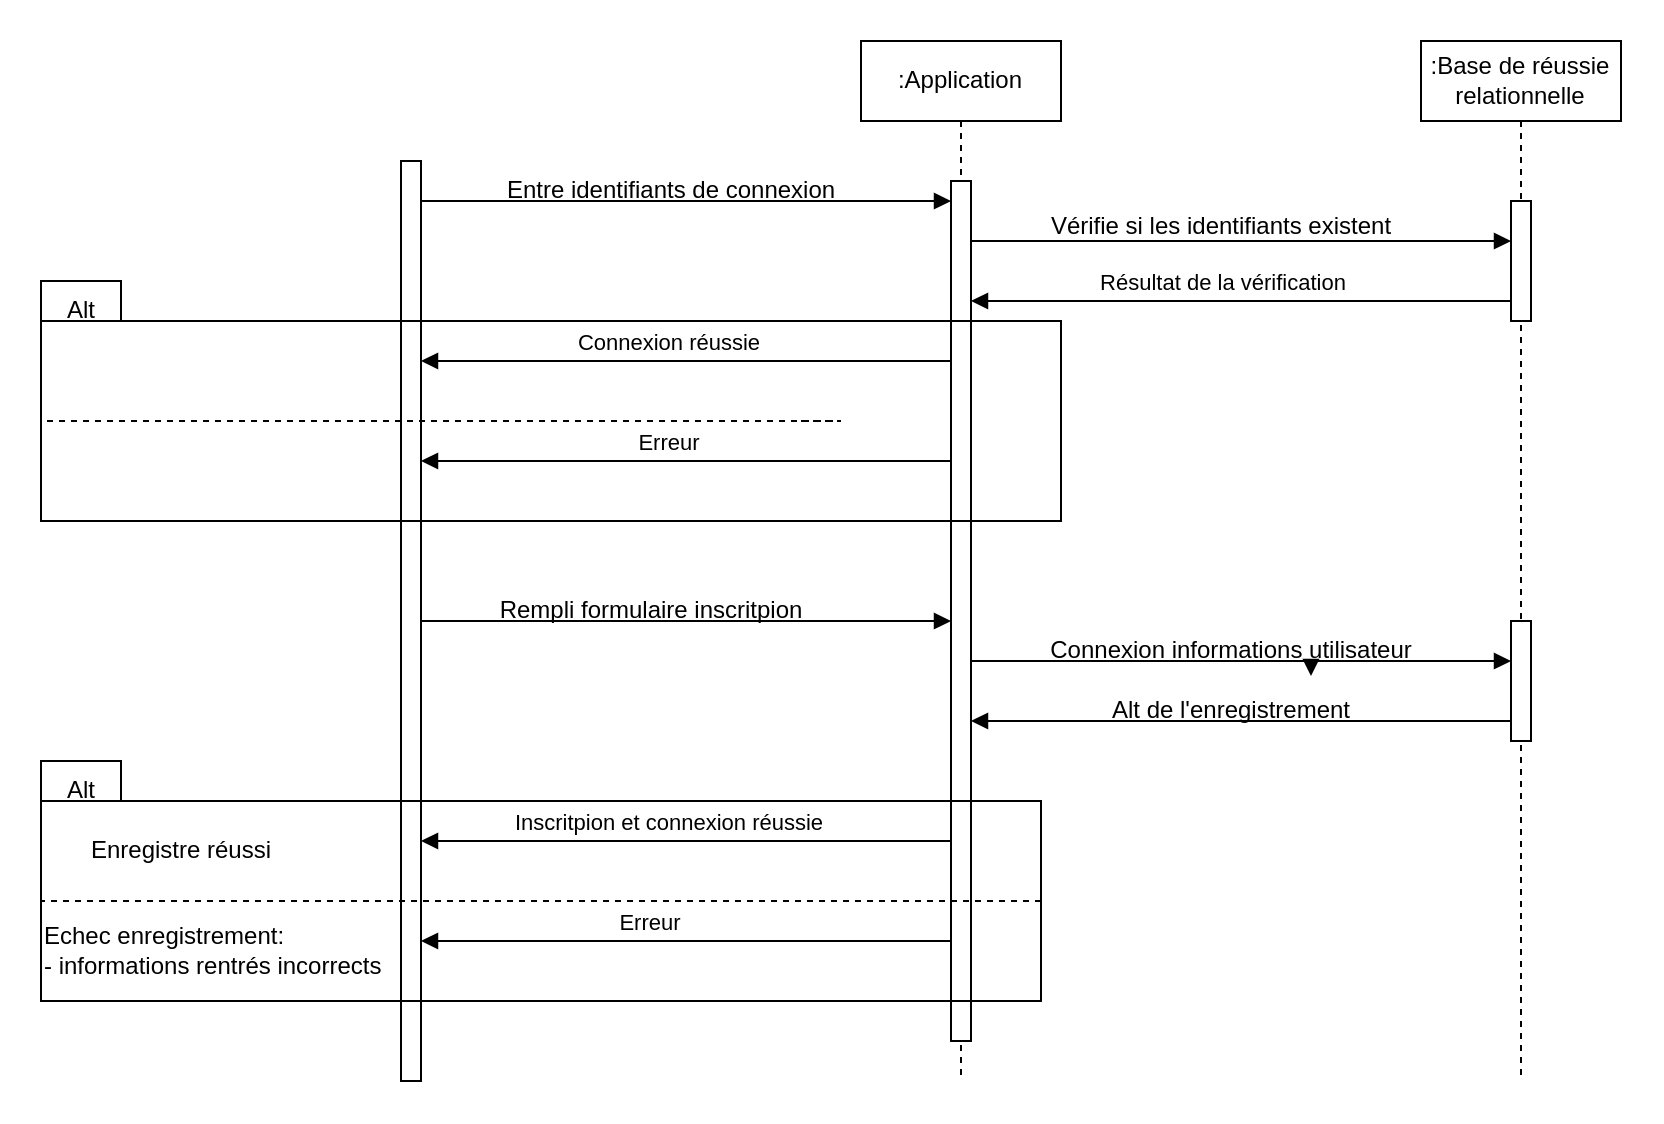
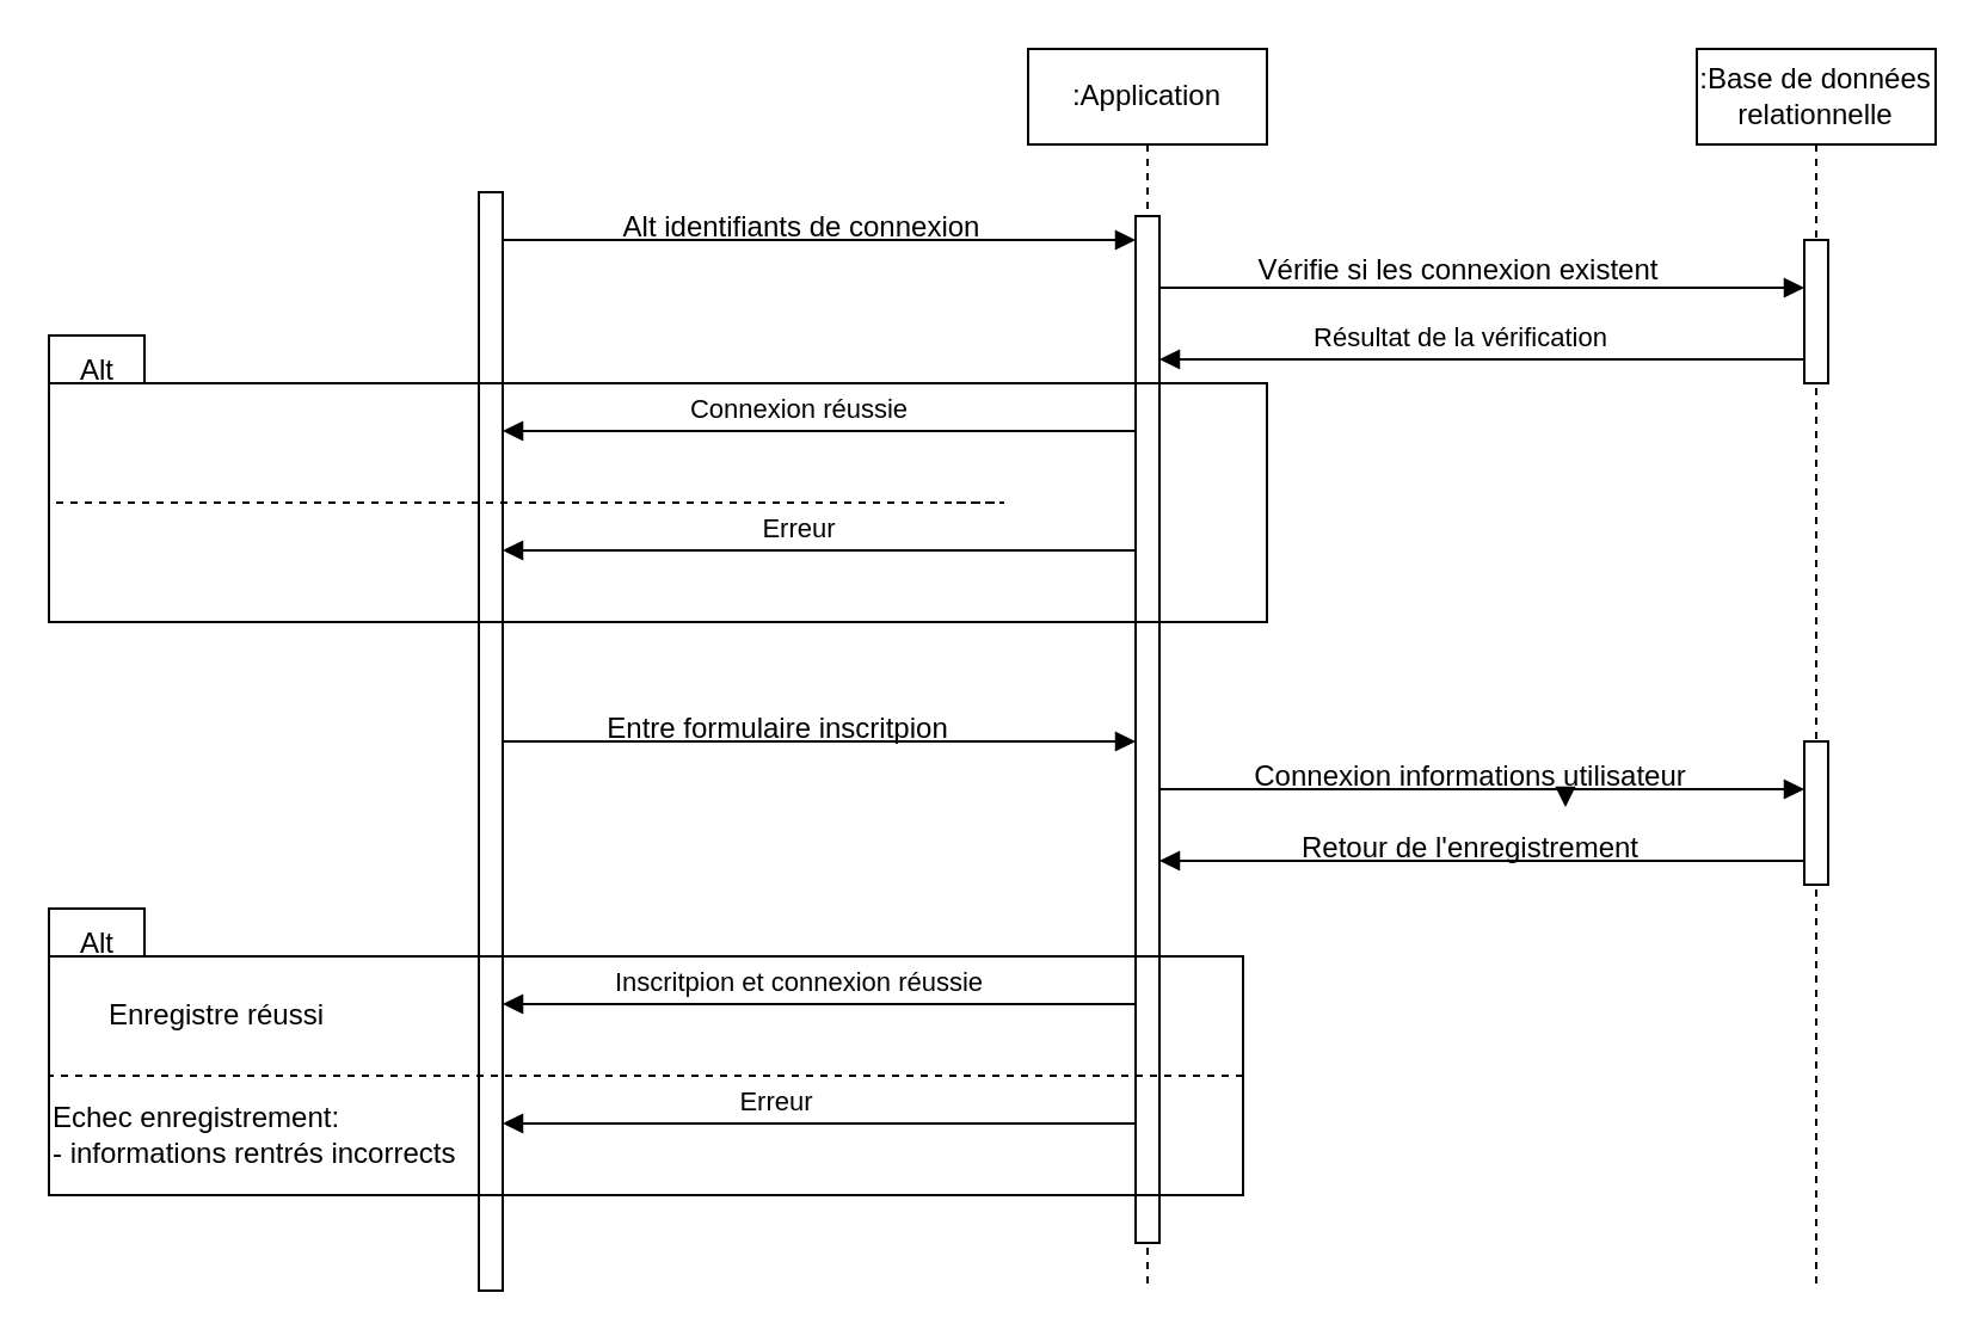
  <mxCell id="0" />
  <mxCell id="1" parent="0" />
  <mxCell id="2" value=":Application" style="shape=umlLifeline;perimeter=lifelinePerimeter;whiteSpace=wrap;html=1;container=0;dropTarget=0;collapsible=0;recursiveResize=0;outlineConnect=0;portConstraint=eastwest;newEdgeStyle={&quot;edgeStyle&quot;:&quot;elbowEdgeStyle&quot;,&quot;elbow&quot;:&quot;vertical&quot;,&quot;curved&quot;:0,&quot;rounded&quot;:0};" parent="1" vertex="1"><mxGeometry x="430" y="20" width="100" height="520" as="geometry" /></mxCell>
- <mxCell id="3" value=":Base de réussie relationnelle" style="shape=umlLifeline;perimeter=lifelinePerimeter;whiteSpace=wrap;html=1;container=0;dropTarget=0;collapsible=0;recursiveResize=0;outlineConnect=0;portConstraint=eastwest;newEdgeStyle={&quot;edgeStyle&quot;:&quot;elbowEdgeStyle&quot;,&quot;elbow&quot;:&quot;vertical&quot;,&quot;curved&quot;:0,&quot;rounded&quot;:0};" parent="1" vertex="1"><mxGeometry x="710" y="20" width="100" height="520" as="geometry" /></mxCell>
+ <mxCell id="3" value=":Base de données relationnelle" style="shape=umlLifeline;perimeter=lifelinePerimeter;whiteSpace=wrap;html=1;container=0;dropTarget=0;collapsible=0;recursiveResize=0;outlineConnect=0;portConstraint=eastwest;newEdgeStyle={&quot;edgeStyle&quot;:&quot;elbowEdgeStyle&quot;,&quot;elbow&quot;:&quot;vertical&quot;,&quot;curved&quot;:0,&quot;rounded&quot;:0};" parent="1" vertex="1"><mxGeometry x="710" y="20" width="100" height="520" as="geometry" /></mxCell>
  <mxCell id="4" value="" style="html=1;points=[];perimeter=orthogonalPerimeter;outlineConnect=0;targetShapes=umlLifeline;portConstraint=eastwest;newEdgeStyle={&quot;edgeStyle&quot;:&quot;elbowEdgeStyle&quot;,&quot;elbow&quot;:&quot;vertical&quot;,&quot;curved&quot;:0,&quot;rounded&quot;:0};" parent="3" vertex="1"><mxGeometry x="45" y="80" width="10" height="60" as="geometry" /></mxCell>
  <mxCell id="5" value="" style="html=1;points=[];perimeter=orthogonalPerimeter;outlineConnect=0;targetShapes=umlLifeline;portConstraint=eastwest;newEdgeStyle={&quot;edgeStyle&quot;:&quot;elbowEdgeStyle&quot;,&quot;elbow&quot;:&quot;vertical&quot;,&quot;curved&quot;:0,&quot;rounded&quot;:0};" vertex="1" parent="3"><mxGeometry x="45" y="290" width="10" height="60" as="geometry" /></mxCell>
  <mxCell id="6" value="" style="html=1;verticalAlign=bottom;endArrow=block;edgeStyle=elbowEdgeStyle;elbow=vertical;curved=0;rounded=0;" parent="1" target="10" edge="1"><mxGeometry x="0.003" relative="1" as="geometry"><mxPoint x="380" y="100" as="sourcePoint" /><Array as="points"><mxPoint x="210" y="100" /></Array><mxPoint x="470" y="100" as="targetPoint" /><mxPoint as="offset" /></mxGeometry></mxCell>
  <mxCell id="7" value="" style="html=1;points=[];perimeter=orthogonalPerimeter;outlineConnect=0;targetShapes=umlLifeline;portConstraint=eastwest;newEdgeStyle={&quot;edgeStyle&quot;:&quot;elbowEdgeStyle&quot;,&quot;elbow&quot;:&quot;vertical&quot;,&quot;curved&quot;:0,&quot;rounded&quot;:0};" vertex="1" parent="1"><mxGeometry x="200" y="80" width="10" height="460" as="geometry" /></mxCell>
  <mxCell id="8" value="" style="html=1;verticalAlign=bottom;endArrow=block;edgeStyle=elbowEdgeStyle;elbow=vertical;curved=0;rounded=0;" edge="1" parent="1" source="4" target="10"><mxGeometry relative="1" as="geometry"><mxPoint x="755" y="140" as="sourcePoint" /><Array as="points"><mxPoint x="700" y="150" /></Array><mxPoint x="480" y="140" as="targetPoint" /></mxGeometry></mxCell>
  <mxCell id="9" value="Résultat de la vérification" style="edgeLabel;html=1;align=center;verticalAlign=middle;resizable=0;points=[];" vertex="1" connectable="0" parent="8"><mxGeometry x="0.185" y="-2" relative="1" as="geometry"><mxPoint x="15" y="-8" as="offset" /></mxGeometry></mxCell>
  <mxCell id="10" value="" style="html=1;points=[];perimeter=orthogonalPerimeter;outlineConnect=0;targetShapes=umlLifeline;portConstraint=eastwest;newEdgeStyle={&quot;edgeStyle&quot;:&quot;elbowEdgeStyle&quot;,&quot;elbow&quot;:&quot;vertical&quot;,&quot;curved&quot;:0,&quot;rounded&quot;:0};" parent="1" vertex="1"><mxGeometry x="475" y="90" width="10" height="430" as="geometry" /></mxCell>
- <mxCell id="11" value="Entre identifiants de connexion" style="text;html=1;align=center;verticalAlign=middle;resizable=0;points=[];autosize=1;strokeColor=none;fillColor=none;" vertex="1" parent="1"><mxGeometry x="240" y="80" width="190" height="30" as="geometry" /></mxCell>
+ <mxCell id="11" value="Alt identifiants de connexion" style="text;html=1;align=center;verticalAlign=middle;resizable=0;points=[];autosize=1;strokeColor=none;fillColor=none;" vertex="1" parent="1"><mxGeometry x="240" y="80" width="190" height="30" as="geometry" /></mxCell>
  <mxCell id="12" value="" style="html=1;verticalAlign=bottom;endArrow=block;edgeStyle=elbowEdgeStyle;elbow=vertical;curved=0;rounded=0;" edge="1" parent="1"><mxGeometry x="0.003" relative="1" as="geometry"><mxPoint x="655" y="120" as="sourcePoint" /><Array as="points"><mxPoint x="485" y="120" /></Array><mxPoint x="755" y="120" as="targetPoint" /><mxPoint as="offset" /></mxGeometry></mxCell>
- <mxCell id="13" value="Vérifie si les identifiants existent" style="text;html=1;align=center;verticalAlign=middle;resizable=0;points=[];autosize=1;strokeColor=none;fillColor=none;" vertex="1" parent="1"><mxGeometry x="515" y="98" width="190" height="30" as="geometry" /></mxCell>
+ <mxCell id="13" value="Vérifie si les connexion existent" style="text;html=1;align=center;verticalAlign=middle;resizable=0;points=[];autosize=1;strokeColor=none;fillColor=none;" vertex="1" parent="1"><mxGeometry x="515" y="98" width="190" height="30" as="geometry" /></mxCell>
  <mxCell id="14" value="" style="shape=folder;fontStyle=1;spacingTop=10;tabWidth=40;tabHeight=20;tabPosition=left;html=1;whiteSpace=wrap;gradientColor=none;fillColor=none;" vertex="1" parent="1"><mxGeometry x="20" y="140" width="510" height="120" as="geometry" /></mxCell>
  <mxCell id="15" value="Alt" style="text;html=1;align=center;verticalAlign=middle;resizable=0;points=[];autosize=1;strokeColor=none;fillColor=none;" vertex="1" parent="1"><mxGeometry x="20" y="140" width="40" height="30" as="geometry" /></mxCell>
  <mxCell id="16" value="" style="html=1;verticalAlign=bottom;endArrow=block;edgeStyle=elbowEdgeStyle;elbow=vertical;curved=0;rounded=0;" edge="1" parent="1"><mxGeometry relative="1" as="geometry"><mxPoint x="475" y="180" as="sourcePoint" /><Array as="points"><mxPoint x="420" y="180" /></Array><mxPoint x="210" y="180" as="targetPoint" /></mxGeometry></mxCell>
  <mxCell id="17" value="Connexion réussie" style="edgeLabel;html=1;align=center;verticalAlign=middle;resizable=0;points=[];" vertex="1" connectable="0" parent="16"><mxGeometry x="0.185" y="-2" relative="1" as="geometry"><mxPoint x="15" y="-8" as="offset" /></mxGeometry></mxCell>
  <mxCell id="18" value="" style="html=1;verticalAlign=bottom;endArrow=block;edgeStyle=elbowEdgeStyle;elbow=vertical;curved=0;rounded=0;" edge="1" parent="1"><mxGeometry relative="1" as="geometry"><mxPoint x="475" y="230" as="sourcePoint" /><Array as="points"><mxPoint x="420" y="230" /></Array><mxPoint x="210" y="230" as="targetPoint" /></mxGeometry></mxCell>
  <mxCell id="19" value="Erreur" style="edgeLabel;html=1;align=center;verticalAlign=middle;resizable=0;points=[];" vertex="1" connectable="0" parent="18"><mxGeometry x="0.185" y="-2" relative="1" as="geometry"><mxPoint x="15" y="-8" as="offset" /></mxGeometry></mxCell>
  <mxCell id="20" value="" style="html=1;verticalAlign=bottom;endArrow=none;edgeStyle=elbowEdgeStyle;elbow=vertical;curved=0;rounded=0;entryX=0;entryY=0;entryDx=0;entryDy=70;entryPerimeter=0;exitX=0;exitY=0;exitDx=380;exitDy=70;exitPerimeter=0;dashed=1;startFill=0;" edge="1" parent="1" source="14" target="14"><mxGeometry relative="1" as="geometry"><mxPoint x="475" y="210" as="sourcePoint" /><Array as="points"><mxPoint x="420" y="210" /></Array><mxPoint x="205" y="210" as="targetPoint" /></mxGeometry></mxCell>
  <mxCell id="21" value="" style="html=1;verticalAlign=bottom;endArrow=block;edgeStyle=elbowEdgeStyle;elbow=vertical;curved=0;rounded=0;" edge="1" parent="1" target="10"><mxGeometry x="0.003" relative="1" as="geometry"><mxPoint x="380" y="310" as="sourcePoint" /><Array as="points"><mxPoint x="210" y="310" /></Array><mxPoint x="470" y="310" as="targetPoint" /><mxPoint as="offset" /></mxGeometry></mxCell>
  <mxCell id="22" value="" style="html=1;verticalAlign=bottom;endArrow=block;edgeStyle=elbowEdgeStyle;elbow=vertical;curved=0;rounded=0;" edge="1" parent="1" source="32"><mxGeometry x="0.003" relative="1" as="geometry"><mxPoint x="655" y="330" as="sourcePoint" /><Array as="points"><mxPoint x="485" y="330" /></Array><mxPoint x="755" y="330" as="targetPoint" /><mxPoint as="offset" /></mxGeometry></mxCell>
  <mxCell id="23" value="" style="html=1;verticalAlign=bottom;endArrow=block;edgeStyle=elbowEdgeStyle;elbow=vertical;curved=0;rounded=0;" edge="1" parent="1"><mxGeometry relative="1" as="geometry"><mxPoint x="755" y="360" as="sourcePoint" /><Array as="points"><mxPoint x="700" y="360" /></Array><mxPoint x="485" y="360" as="targetPoint" /></mxGeometry></mxCell>
  <mxCell id="24" value="" style="shape=folder;fontStyle=1;spacingTop=10;tabWidth=40;tabHeight=20;tabPosition=left;html=1;whiteSpace=wrap;gradientColor=none;fillColor=none;" vertex="1" parent="1"><mxGeometry x="20" y="380" width="500" height="120" as="geometry" /></mxCell>
  <mxCell id="25" value="Alt" style="text;html=1;align=center;verticalAlign=middle;resizable=0;points=[];autosize=1;strokeColor=none;fillColor=none;" vertex="1" parent="1"><mxGeometry x="20" y="380" width="40" height="30" as="geometry" /></mxCell>
  <mxCell id="26" value="" style="html=1;verticalAlign=bottom;endArrow=block;edgeStyle=elbowEdgeStyle;elbow=vertical;curved=0;rounded=0;" edge="1" parent="1"><mxGeometry relative="1" as="geometry"><mxPoint x="475" y="420" as="sourcePoint" /><Array as="points"><mxPoint x="420" y="420" /></Array><mxPoint x="210" y="420" as="targetPoint" /></mxGeometry></mxCell>
  <mxCell id="27" value="Inscritpion et connexion réussie" style="edgeLabel;html=1;align=center;verticalAlign=middle;resizable=0;points=[];" vertex="1" connectable="0" parent="26"><mxGeometry x="0.185" y="-2" relative="1" as="geometry"><mxPoint x="15" y="-8" as="offset" /></mxGeometry></mxCell>
  <mxCell id="28" value="" style="html=1;verticalAlign=bottom;endArrow=none;edgeStyle=elbowEdgeStyle;elbow=vertical;curved=0;rounded=0;exitX=0;exitY=0;exitDx=380;exitDy=70;exitPerimeter=0;dashed=1;startFill=0;entryX=0;entryY=0;entryDx=0;entryDy=70;entryPerimeter=0;" edge="1" parent="1" target="24"><mxGeometry relative="1" as="geometry"><mxPoint x="520" y="450" as="sourcePoint" /><Array as="points"><mxPoint x="410" y="450" /></Array><mxPoint x="130" y="450" as="targetPoint" /></mxGeometry></mxCell>
  <mxCell id="29" value="" style="html=1;verticalAlign=bottom;endArrow=block;edgeStyle=elbowEdgeStyle;elbow=vertical;curved=0;rounded=0;" edge="1" parent="1"><mxGeometry relative="1" as="geometry"><mxPoint x="475" y="470" as="sourcePoint" /><Array as="points"><mxPoint x="420" y="470" /></Array><mxPoint x="210" y="470" as="targetPoint" /></mxGeometry></mxCell>
- <mxCell id="30" value="Rempli formulaire inscritpion" style="text;html=1;align=center;verticalAlign=middle;resizable=0;points=[];autosize=1;strokeColor=none;fillColor=none;" vertex="1" parent="1"><mxGeometry x="240" y="290" width="170" height="30" as="geometry" /></mxCell>
+ <mxCell id="30" value="Entre formulaire inscritpion" style="text;html=1;align=center;verticalAlign=middle;resizable=0;points=[];autosize=1;strokeColor=none;fillColor=none;" vertex="1" parent="1"><mxGeometry x="240" y="290" width="170" height="30" as="geometry" /></mxCell>
  <mxCell id="31" value="" style="html=1;verticalAlign=bottom;endArrow=block;edgeStyle=elbowEdgeStyle;elbow=vertical;curved=0;rounded=0;" edge="1" parent="1" target="32"><mxGeometry x="0.003" relative="1" as="geometry"><mxPoint x="655" y="330" as="sourcePoint" /><Array as="points" /><mxPoint x="755" y="330" as="targetPoint" /><mxPoint as="offset" /></mxGeometry></mxCell>
  <mxCell id="32" value="Connexion informations utilisateur" style="text;html=1;align=center;verticalAlign=middle;resizable=0;points=[];autosize=1;strokeColor=none;fillColor=none;" vertex="1" parent="1"><mxGeometry x="515" y="310" width="200" height="30" as="geometry" /></mxCell>
- <mxCell id="33" value="Alt de l'enregistrement" style="text;html=1;align=center;verticalAlign=middle;resizable=0;points=[];autosize=1;strokeColor=none;fillColor=none;" vertex="1" parent="1"><mxGeometry x="535" y="340" width="160" height="30" as="geometry" /></mxCell>
+ <mxCell id="33" value="Retour de l'enregistrement" style="text;html=1;align=center;verticalAlign=middle;resizable=0;points=[];autosize=1;strokeColor=none;fillColor=none;" vertex="1" parent="1"><mxGeometry x="535" y="340" width="160" height="30" as="geometry" /></mxCell>
  <mxCell id="34" value="Erreur&amp;nbsp;" style="edgeLabel;html=1;align=center;verticalAlign=middle;resizable=0;points=[];" vertex="1" connectable="0" parent="1"><mxGeometry x="325" y="460" as="geometry" /></mxCell>
  <mxCell id="35" value="Enregistre réussi" style="text;html=1;align=center;verticalAlign=middle;resizable=0;points=[];autosize=1;strokeColor=none;fillColor=none;" vertex="1" parent="1"><mxGeometry x="20" y="410" width="140" height="30" as="geometry" /></mxCell>
  <mxCell id="36" value="Echec enregistrement:&lt;div&gt;- informations rentrés incorrects&lt;/div&gt;" style="text;html=1;align=left;verticalAlign=middle;resizable=0;points=[];autosize=1;strokeColor=none;fillColor=none;" vertex="1" parent="1"><mxGeometry x="20" y="455" width="190" height="40" as="geometry" /></mxCell>
